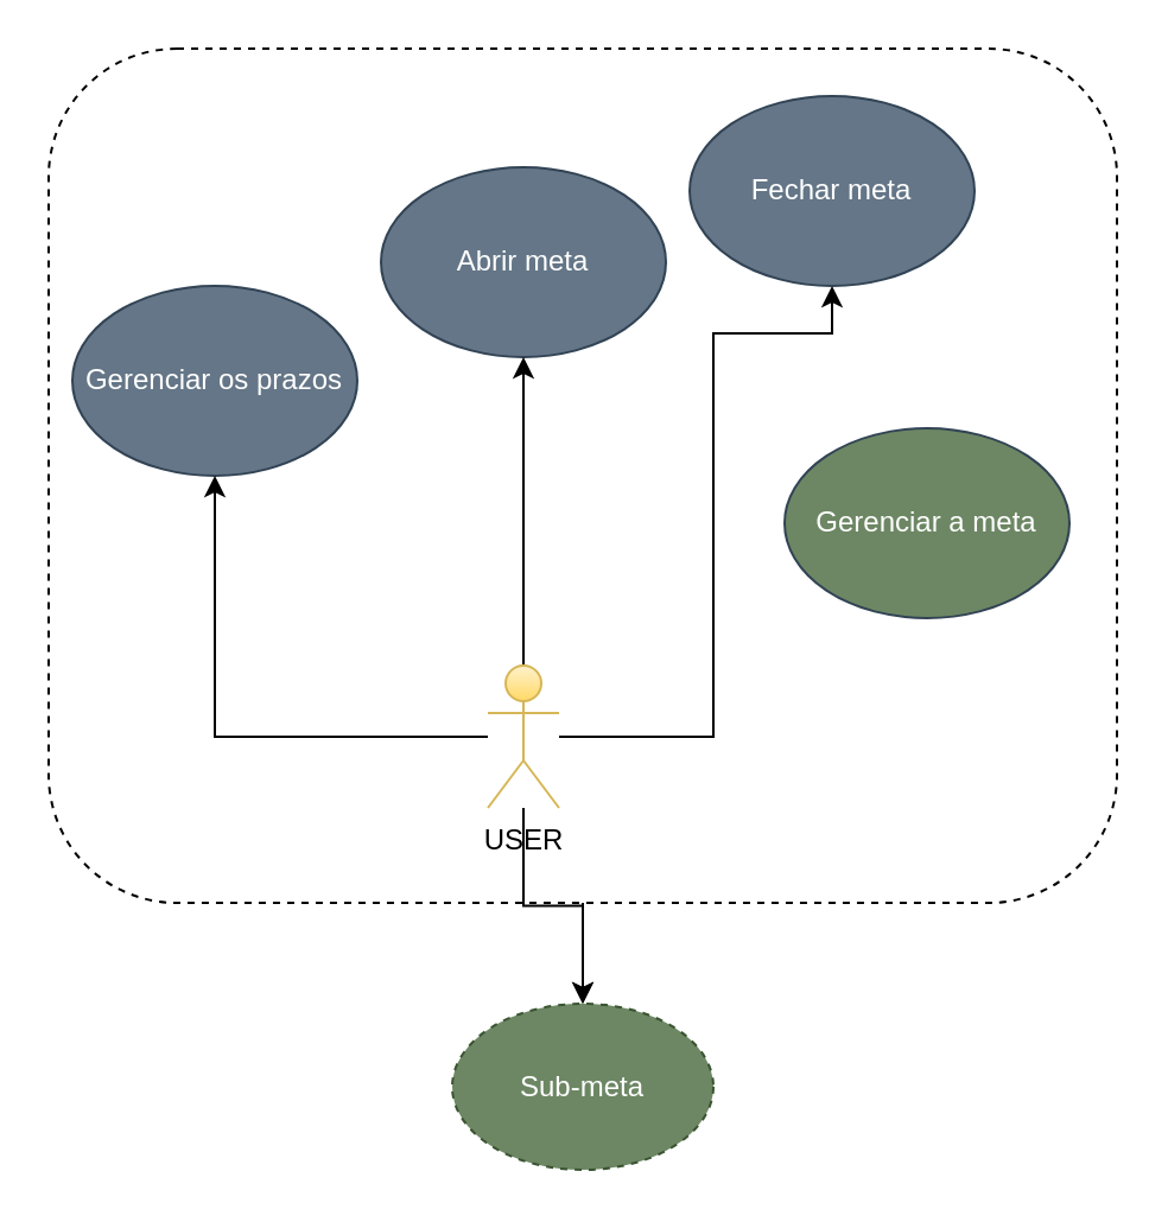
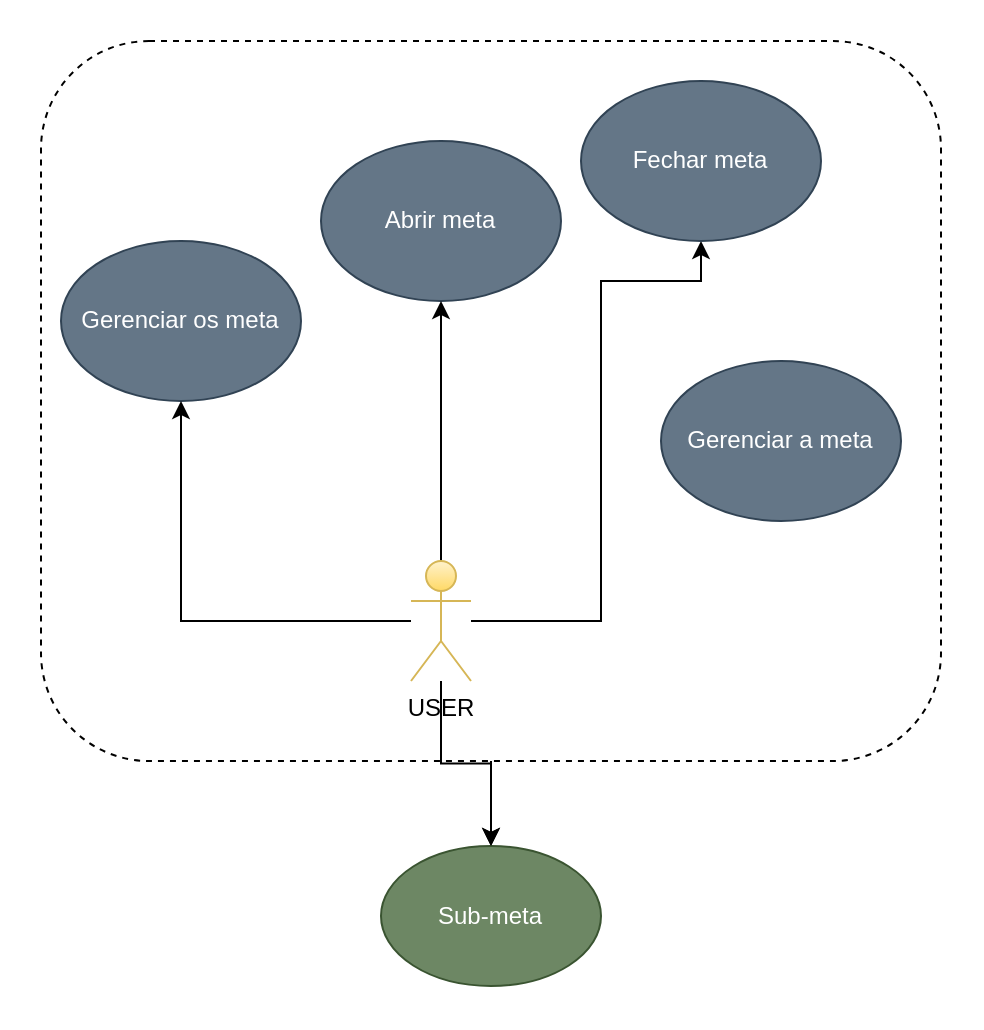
  <mxCell id="0" />
  <mxCell id="1" parent="0" />
  <mxCell id="2" value="" style="rounded=1;whiteSpace=wrap;html=1;labelBackgroundColor=none;fillColor=none;gradientColor=none;dashed=1;verticalAlign=middle;" parent="1" vertex="1"><mxGeometry x="20" y="20" width="450" height="360" as="geometry" /></mxCell>
  <mxCell id="3" value="Abrir meta" style="ellipse;whiteSpace=wrap;html=1;fillColor=#647687;strokeColor=#314354;fontColor=#ffffff;" parent="1" vertex="1"><mxGeometry x="160" y="70" width="120" height="80" as="geometry" /></mxCell>
  <mxCell id="4" style="edgeStyle=orthogonalEdgeStyle;rounded=0;orthogonalLoop=1;jettySize=auto;html=1;" parent="1" source="9" target="3" edge="1"><mxGeometry relative="1" as="geometry"><mxPoint x="200" y="310" as="sourcePoint" /></mxGeometry></mxCell>
- <mxCell id="5" value="Gerenciar os prazos" style="ellipse;whiteSpace=wrap;html=1;fillColor=#647687;strokeColor=#314354;fontColor=#ffffff;" parent="1" vertex="1"><mxGeometry x="30" y="120" width="120" height="80" as="geometry" /></mxCell>
+ <mxCell id="5" value="Gerenciar os meta" style="ellipse;whiteSpace=wrap;html=1;fillColor=#647687;strokeColor=#314354;fontColor=#ffffff;" parent="1" vertex="1"><mxGeometry x="30" y="120" width="120" height="80" as="geometry" /></mxCell>
  <mxCell id="6" style="edgeStyle=orthogonalEdgeStyle;rounded=0;orthogonalLoop=1;jettySize=auto;html=1;entryX=0.5;entryY=1;entryDx=0;entryDy=0;" parent="1" source="9" target="5" edge="1"><mxGeometry relative="1" as="geometry" /></mxCell>
  <mxCell id="7" style="edgeStyle=orthogonalEdgeStyle;rounded=0;orthogonalLoop=1;jettySize=auto;html=1;" parent="1" source="9" target="12" edge="1"><mxGeometry relative="1" as="geometry" /></mxCell>
  <mxCell id="8" style="edgeStyle=orthogonalEdgeStyle;rounded=0;orthogonalLoop=1;jettySize=auto;html=1;" parent="1" source="9" target="10" edge="1"><mxGeometry relative="1" as="geometry"><Array as="points"><mxPoint x="300" y="310" /><mxPoint x="300" y="140" /></Array></mxGeometry></mxCell>
  <mxCell id="9" value="USER" style="shape=umlActor;verticalLabelPosition=bottom;verticalAlign=top;html=1;outlineConnect=0;fillColor=#fff2cc;strokeColor=#d6b656;gradientColor=#ffd966;" parent="1" vertex="1"><mxGeometry x="205" y="280" width="30" height="60" as="geometry" /></mxCell>
  <mxCell id="10" value="Fechar meta" style="ellipse;whiteSpace=wrap;html=1;fillColor=#647687;strokeColor=#314354;fontColor=#ffffff;" parent="1" vertex="1"><mxGeometry x="290" y="40" width="120" height="80" as="geometry" /></mxCell>
- <mxCell id="11" value="Gerenciar a meta" style="ellipse;whiteSpace=wrap;html=1;fillColor=#6d8764;strokeColor=#314354;fontColor=#ffffff;" parent="1" vertex="1"><mxGeometry x="330" y="180" width="120" height="80" as="geometry" /></mxCell>
- <mxCell id="12" value="Sub-meta" style="ellipse;whiteSpace=wrap;html=1;fillColor=#6d8764;strokeColor=#3A5431;fontColor=#ffffff;labelBackgroundColor=none;dashed=1;" parent="1" vertex="1"><mxGeometry x="190" y="422.5" width="110" height="70" as="geometry" /></mxCell>
+ <mxCell id="11" value="Gerenciar a meta" style="ellipse;whiteSpace=wrap;html=1;fillColor=#647687;strokeColor=#314354;fontColor=#ffffff;" parent="1" vertex="1"><mxGeometry x="330" y="180" width="120" height="80" as="geometry" /></mxCell>
+ <mxCell id="12" value="Sub-meta" style="ellipse;whiteSpace=wrap;html=1;fillColor=#6d8764;strokeColor=#3A5431;fontColor=#ffffff;labelBackgroundColor=none;" parent="1" vertex="1"><mxGeometry x="190" y="422.5" width="110" height="70" as="geometry" /></mxCell>
  <mxCell id="13" style="edgeStyle=orthogonalEdgeStyle;rounded=0;orthogonalLoop=1;jettySize=auto;html=1;entryX=0.5;entryY=0;entryDx=0;entryDy=0;dashed=1;" parent="1" source="2" target="12" edge="1"><mxGeometry relative="1" as="geometry" /></mxCell>
